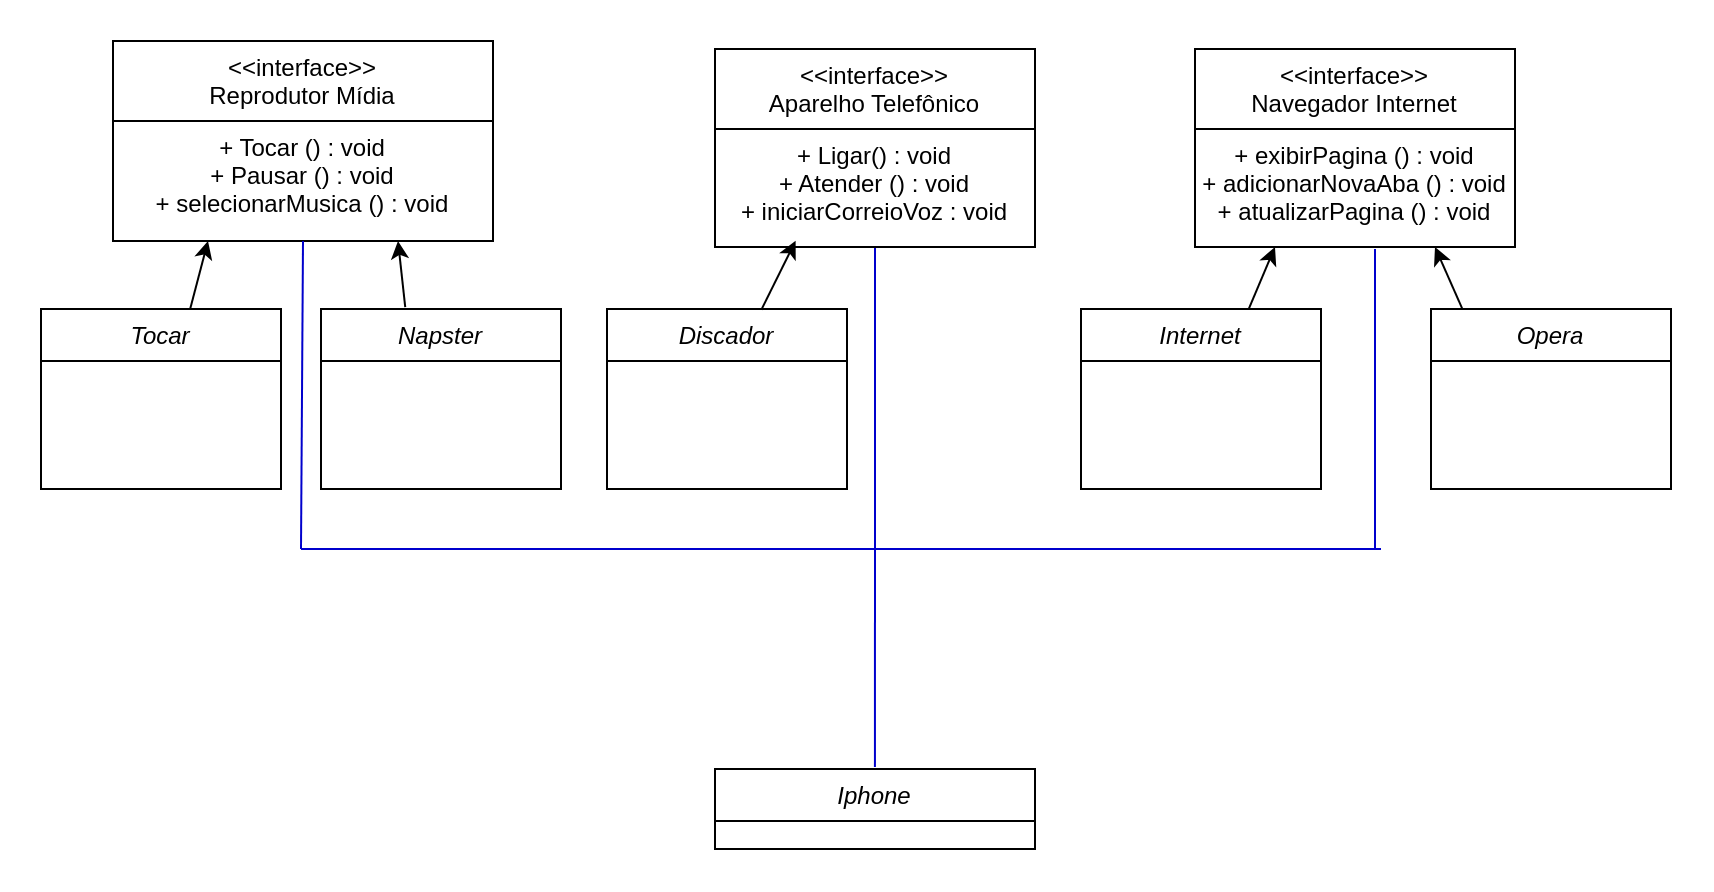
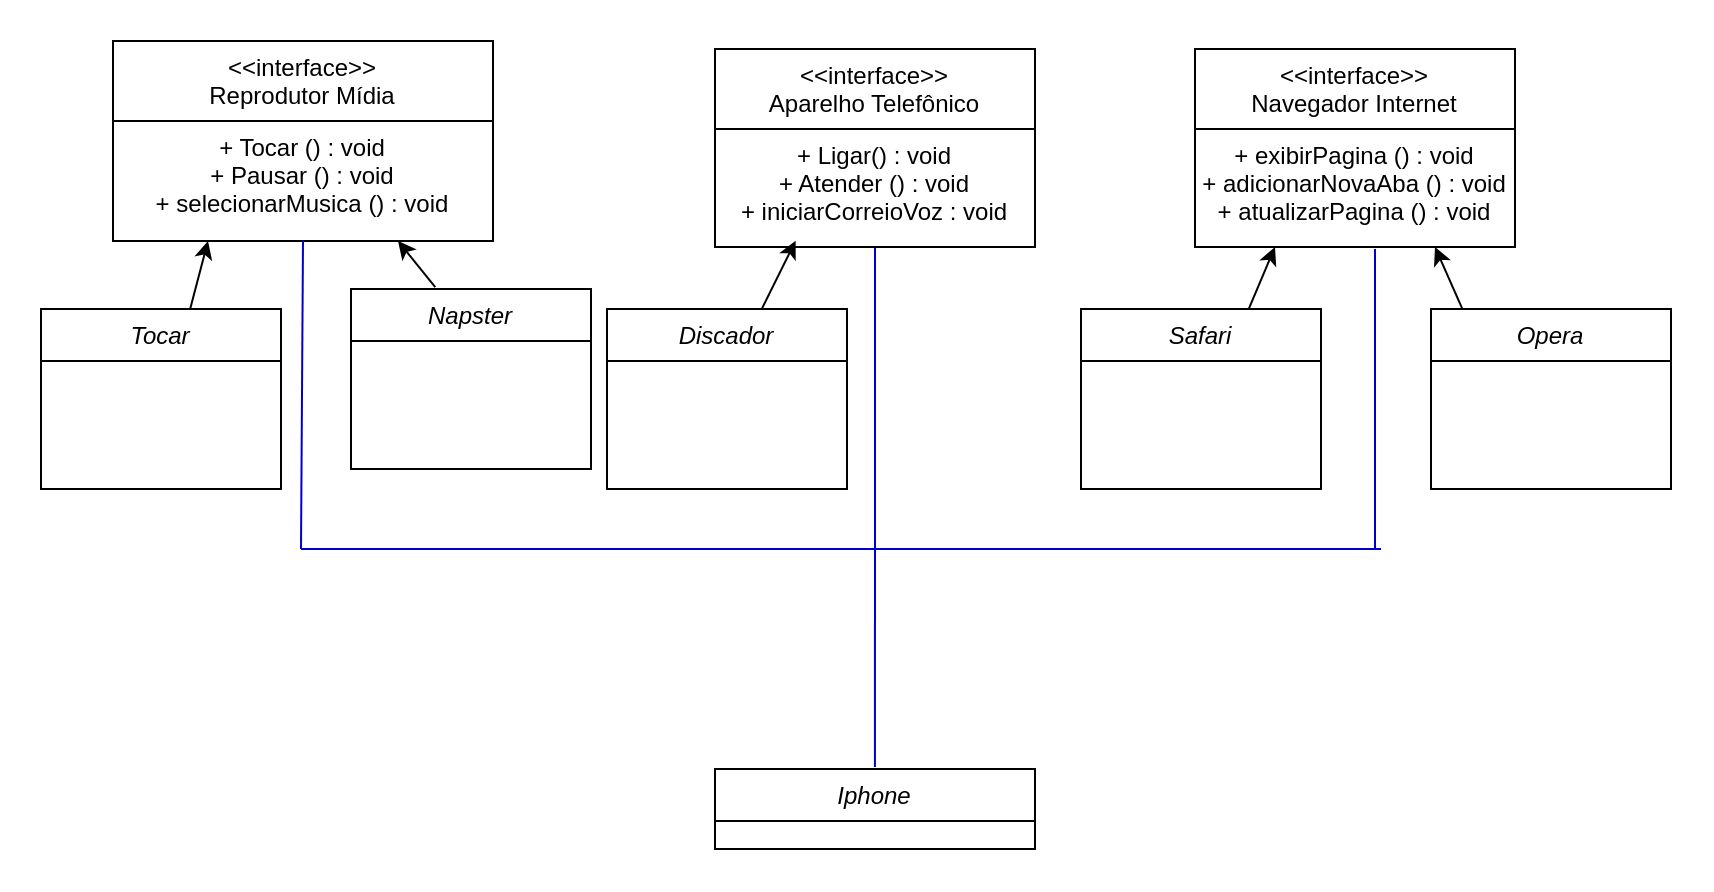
  <mxCell id="0" />
  <mxCell id="1" parent="0" />
  <mxCell id="2" value="Iphone" style="swimlane;fontStyle=2;align=center;verticalAlign=top;childLayout=stackLayout;horizontal=1;startSize=26;horizontalStack=0;resizeParent=1;resizeLast=0;collapsible=1;marginBottom=0;rounded=0;shadow=0;strokeWidth=1;" parent="1" vertex="1"><mxGeometry x="357" y="384" width="160" height="40" as="geometry"><mxRectangle x="230" y="140" width="160" height="26" as="alternateBounds" /></mxGeometry></mxCell>
  <mxCell id="3" value="&lt;&lt;interface&gt;&gt;&#10;Reprodutor Mídia" style="swimlane;fontStyle=0;align=center;verticalAlign=top;childLayout=stackLayout;horizontal=1;startSize=40;horizontalStack=0;resizeParent=1;resizeLast=0;collapsible=1;marginBottom=0;rounded=0;shadow=0;strokeWidth=1;" parent="1" vertex="1"><mxGeometry x="56" y="20" width="190" height="100" as="geometry"><mxRectangle x="130" y="380" width="160" height="26" as="alternateBounds" /></mxGeometry></mxCell>
  <mxCell id="4" value="+ Tocar () : void&#10;+ Pausar () : void&#10;+ selecionarMusica () : void" style="text;align=center;verticalAlign=top;spacingLeft=4;spacingRight=4;overflow=hidden;rotatable=0;points=[[0,0.5],[1,0.5]];portConstraint=eastwest;" parent="3" vertex="1"><mxGeometry y="40" width="190" height="50" as="geometry" /></mxCell>
  <mxCell id="5" value="" style="endArrow=none;html=1;rounded=0;exitX=0.456;exitY=-0.007;exitDx=0;exitDy=0;exitPerimeter=0;strokeColor=#0000CC;" edge="1" parent="1"><mxGeometry width="50" height="50" relative="1" as="geometry"><mxPoint x="436.96" y="383.034" as="sourcePoint" /><mxPoint x="437" y="274" as="targetPoint" /></mxGeometry></mxCell>
  <mxCell id="6" value="" style="endArrow=none;html=1;rounded=0;strokeColor=#0000CC;" edge="1" parent="1"><mxGeometry width="50" height="50" relative="1" as="geometry"><mxPoint x="690" y="274" as="sourcePoint" /><mxPoint x="150" y="274" as="targetPoint" /><Array as="points"><mxPoint x="360" y="274" /></Array></mxGeometry></mxCell>
  <mxCell id="7" value="" style="endArrow=none;html=1;rounded=0;entryX=0.5;entryY=1;entryDx=0;entryDy=0;strokeColor=#0000CC;" edge="1" parent="1" target="3"><mxGeometry width="50" height="50" relative="1" as="geometry"><mxPoint x="150" y="274" as="sourcePoint" /><mxPoint x="150" y="184" as="targetPoint" /></mxGeometry></mxCell>
  <mxCell id="8" value="" style="endArrow=none;html=1;rounded=0;strokeColor=#0000CC;" edge="1" parent="1"><mxGeometry width="50" height="50" relative="1" as="geometry"><mxPoint x="687" y="274" as="sourcePoint" /><mxPoint x="687" y="124" as="targetPoint" /></mxGeometry></mxCell>
  <mxCell id="9" value="" style="endArrow=none;html=1;rounded=0;entryX=0.5;entryY=1;entryDx=0;entryDy=0;strokeColor=#0000CC;" edge="1" parent="1" target="10"><mxGeometry width="50" height="50" relative="1" as="geometry"><mxPoint x="437" y="274" as="sourcePoint" /><mxPoint x="437" y="184" as="targetPoint" /></mxGeometry></mxCell>
  <mxCell id="10" value="&lt;&lt;interface&gt;&gt;&#10;Aparelho Telefônico" style="swimlane;fontStyle=0;align=center;verticalAlign=top;childLayout=stackLayout;horizontal=1;startSize=40;horizontalStack=0;resizeParent=1;resizeLast=0;collapsible=1;marginBottom=0;rounded=0;shadow=0;strokeWidth=1;" vertex="1" parent="1"><mxGeometry x="357" y="24" width="160" height="99" as="geometry"><mxRectangle x="130" y="380" width="160" height="26" as="alternateBounds" /></mxGeometry></mxCell>
  <mxCell id="11" value="+ Ligar() : void&#10;+ Atender () : void&#10;+ iniciarCorreioVoz : void" style="text;align=center;verticalAlign=top;spacingLeft=4;spacingRight=4;overflow=hidden;rotatable=0;points=[[0,0.5],[1,0.5]];portConstraint=eastwest;" vertex="1" parent="10"><mxGeometry y="40" width="160" height="50" as="geometry" /></mxCell>
  <mxCell id="12" value="&lt;&lt;interface&gt;&gt;&#10;Navegador Internet" style="swimlane;fontStyle=0;align=center;verticalAlign=top;childLayout=stackLayout;horizontal=1;startSize=40;horizontalStack=0;resizeParent=1;resizeLast=0;collapsible=1;marginBottom=0;rounded=0;shadow=0;strokeWidth=1;" vertex="1" parent="1"><mxGeometry x="597" y="24" width="160" height="99" as="geometry"><mxRectangle x="130" y="380" width="160" height="26" as="alternateBounds" /></mxGeometry></mxCell>
  <mxCell id="13" value="+ exibirPagina () : void&#10;+ adicionarNovaAba () : void&#10;+ atualizarPagina () : void" style="text;align=center;verticalAlign=top;spacingLeft=4;spacingRight=4;overflow=hidden;rotatable=0;points=[[0,0.5],[1,0.5]];portConstraint=eastwest;" vertex="1" parent="12"><mxGeometry y="40" width="160" height="50" as="geometry" /></mxCell>
  <mxCell id="14" value="Tocar" style="swimlane;fontStyle=2;align=center;verticalAlign=top;childLayout=stackLayout;horizontal=1;startSize=26;horizontalStack=0;resizeParent=1;resizeLast=0;collapsible=1;marginBottom=0;rounded=0;shadow=0;strokeWidth=1;" vertex="1" parent="1"><mxGeometry x="20" y="154" width="120" height="90" as="geometry"><mxRectangle x="230" y="140" width="160" height="26" as="alternateBounds" /></mxGeometry></mxCell>
- <mxCell id="15" value="Napster" style="swimlane;fontStyle=2;align=center;verticalAlign=top;childLayout=stackLayout;horizontal=1;startSize=26;horizontalStack=0;resizeParent=1;resizeLast=0;collapsible=1;marginBottom=0;rounded=0;shadow=0;strokeWidth=1;" vertex="1" parent="1"><mxGeometry x="160" y="154" width="120" height="90" as="geometry"><mxRectangle x="150" y="200" width="160" height="26" as="alternateBounds" /></mxGeometry></mxCell>
+ <mxCell id="15" value="Napster" style="swimlane;fontStyle=2;align=center;verticalAlign=top;childLayout=stackLayout;horizontal=1;startSize=26;horizontalStack=0;resizeParent=1;resizeLast=0;collapsible=1;marginBottom=0;rounded=0;shadow=0;strokeWidth=1;" vertex="1" parent="1"><mxGeometry x="175" y="144" width="120" height="90" as="geometry"><mxRectangle x="150" y="200" width="160" height="26" as="alternateBounds" /></mxGeometry></mxCell>
  <mxCell id="16" value="" style="endArrow=classic;html=1;rounded=0;exitX=0.622;exitY=-0.003;exitDx=0;exitDy=0;exitPerimeter=0;entryX=0.25;entryY=1;entryDx=0;entryDy=0;" edge="1" parent="1" source="14" target="3"><mxGeometry width="50" height="50" relative="1" as="geometry"><mxPoint x="70" y="173" as="sourcePoint" /><mxPoint x="120" y="123" as="targetPoint" /></mxGeometry></mxCell>
  <mxCell id="17" value="" style="endArrow=classic;html=1;rounded=0;exitX=0.351;exitY=-0.01;exitDx=0;exitDy=0;exitPerimeter=0;entryX=0.75;entryY=1;entryDx=0;entryDy=0;" edge="1" parent="1" source="15" target="3"><mxGeometry width="50" height="50" relative="1" as="geometry"><mxPoint x="180" y="154" as="sourcePoint" /><mxPoint x="210" y="134" as="targetPoint" /></mxGeometry></mxCell>
  <mxCell id="18" value="Discador" style="swimlane;fontStyle=2;align=center;verticalAlign=top;childLayout=stackLayout;horizontal=1;startSize=26;horizontalStack=0;resizeParent=1;resizeLast=0;collapsible=1;marginBottom=0;rounded=0;shadow=0;strokeWidth=1;" vertex="1" parent="1"><mxGeometry x="303" y="154" width="120" height="90" as="geometry"><mxRectangle x="150" y="200" width="160" height="26" as="alternateBounds" /></mxGeometry></mxCell>
  <mxCell id="19" value="" style="endArrow=classic;html=1;rounded=0;exitX=0.643;exitY=0.005;exitDx=0;exitDy=0;exitPerimeter=0;entryX=0.252;entryY=1.117;entryDx=0;entryDy=0;entryPerimeter=0;" edge="1" parent="1" source="18" target="11"><mxGeometry width="50" height="50" relative="1" as="geometry"><mxPoint x="380" y="154" as="sourcePoint" /><mxPoint x="395" y="124" as="targetPoint" /></mxGeometry></mxCell>
- <mxCell id="20" value="Internet" style="swimlane;fontStyle=2;align=center;verticalAlign=top;childLayout=stackLayout;horizontal=1;startSize=26;horizontalStack=0;resizeParent=1;resizeLast=0;collapsible=1;marginBottom=0;rounded=0;shadow=0;strokeWidth=1;" vertex="1" parent="1"><mxGeometry x="540" y="154" width="120" height="90" as="geometry"><mxRectangle x="150" y="200" width="160" height="26" as="alternateBounds" /></mxGeometry></mxCell>
+ <mxCell id="20" value="Safari" style="swimlane;fontStyle=2;align=center;verticalAlign=top;childLayout=stackLayout;horizontal=1;startSize=26;horizontalStack=0;resizeParent=1;resizeLast=0;collapsible=1;marginBottom=0;rounded=0;shadow=0;strokeWidth=1;" vertex="1" parent="1"><mxGeometry x="540" y="154" width="120" height="90" as="geometry"><mxRectangle x="150" y="200" width="160" height="26" as="alternateBounds" /></mxGeometry></mxCell>
  <mxCell id="21" value="Opera" style="swimlane;fontStyle=2;align=center;verticalAlign=top;childLayout=stackLayout;horizontal=1;startSize=26;horizontalStack=0;resizeParent=1;resizeLast=0;collapsible=1;marginBottom=0;rounded=0;shadow=0;strokeWidth=1;" vertex="1" parent="1"><mxGeometry x="715" y="154" width="120" height="90" as="geometry"><mxRectangle x="150" y="200" width="160" height="26" as="alternateBounds" /></mxGeometry></mxCell>
  <mxCell id="22" value="" style="endArrow=classic;html=1;rounded=0;exitX=0.7;exitY=-0.004;exitDx=0;exitDy=0;exitPerimeter=0;entryX=0.25;entryY=1;entryDx=0;entryDy=0;" edge="1" parent="1" source="20" target="12"><mxGeometry width="50" height="50" relative="1" as="geometry"><mxPoint x="623.5" y="154" as="sourcePoint" /><mxPoint x="620" y="134" as="targetPoint" /></mxGeometry></mxCell>
  <mxCell id="23" value="" style="endArrow=classic;html=1;rounded=0;exitX=0.132;exitY=0.004;exitDx=0;exitDy=0;exitPerimeter=0;entryX=0.75;entryY=1;entryDx=0;entryDy=0;" edge="1" parent="1" source="21" target="12"><mxGeometry width="50" height="50" relative="1" as="geometry"><mxPoint x="730.5" y="154" as="sourcePoint" /><mxPoint x="730" y="134" as="targetPoint" /></mxGeometry></mxCell>
